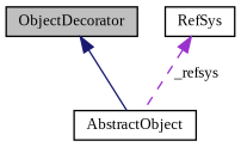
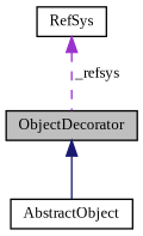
  digraph {
    fontname="Liberation Serif"
    node [color=black fillcolor=white fontname="Liberation Serif" fontsize=10 shape=record style=filled]
    edge [dir=back fontname="Liberation Serif" fontsize=10 labelfontname=Helvetica labelfontsize=10]
    n1 [fillcolor=grey75 fontcolor=black height=0.2 label=ObjectDecorator width=0.4]
    n2 [height=0.2 label=AbstractObject width=0.4]
    n3 [height=0.2 label=RefSys width=0.4]
    n1 -> n2 [color=midnightblue style=solid]
-   n3 -> n2 [color=darkorchid3 label=" _refsys" style=dashed]
+   n3 -> n1 [color=darkorchid3 label=" _refsys" style=dashed]
  }
